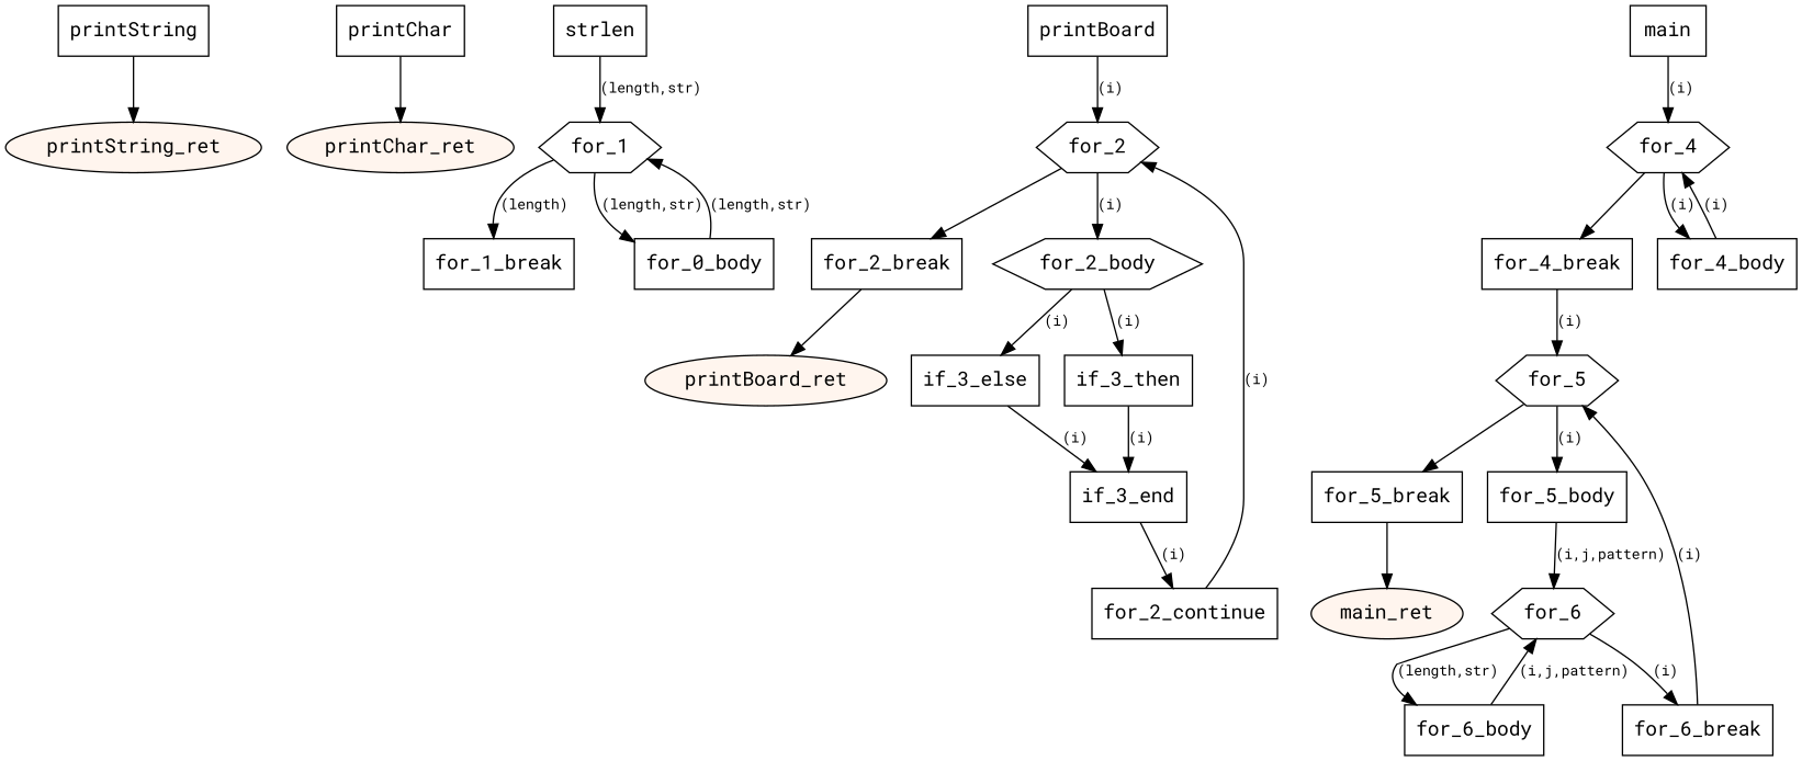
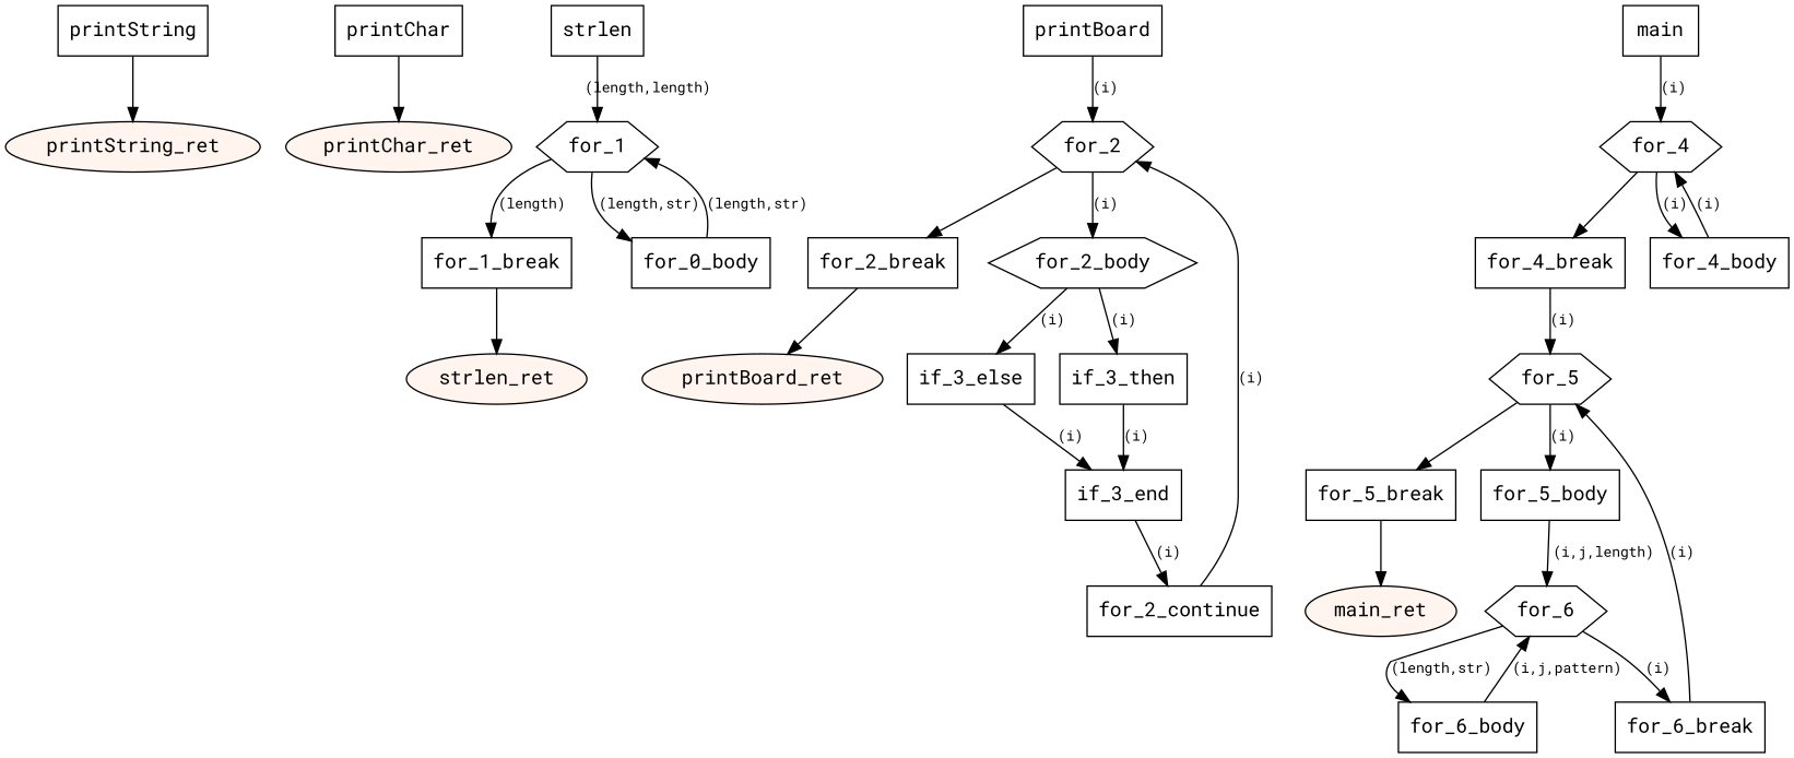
  digraph {
    fontname="Roboto Mono"
    node [fontname="Roboto Mono" shape=box]
    edge [fontname="Roboto Mono" fontsize="10pt"]
    n1 [label=printString]
    n2 [fillcolor="#fff5ee" label=printString_ret shape=oval style=filled]
    n3 [label=printChar]
    n4 [fillcolor="#fff5ee" label=printChar_ret shape=oval style=filled]
    n5 [label=strlen]
    n6 [label=for_1 shape=hexagon]
    n7 [label=for_1_break]
    n8 [label=for_0_body]
+   n9 [fillcolor="#fff5ee" label=strlen_ret shape=oval style=filled]
    n10 [label=printBoard]
    n11 [label=for_2 shape=hexagon]
    n12 [label=for_2_break]
    n13 [label=for_2_body shape=hexagon]
    n14 [fillcolor="#fff5ee" label=printBoard_ret shape=oval style=filled]
    n15 [label=if_3_else]
    n16 [label=if_3_then]
    n17 [label=if_3_end]
    n18 [label=for_2_continue]
    n19 [label=main]
    n20 [label=for_4 shape=hexagon]
    n21 [label=for_4_break]
    n22 [label=for_4_body]
    n23 [label=for_5 shape=hexagon]
    n24 [label=for_5_break]
    n25 [label=for_5_body]
    n26 [fillcolor="#fff5ee" label=main_ret shape=oval style=filled]
    n27 [label=for_6 shape=hexagon]
    n28 [label=for_6_break]
    n29 [label=for_6_body]
    subgraph sub_1 {
      n1
      n2
    }
    subgraph sub_2 {
      n3
      n4
    }
    subgraph sub_3 {
      n5
      n6
      n7
      n8
+     n9
    }
    subgraph sub_4 {
      n10
      n11
      n12
      n13
      n14
      n15
      n16
      n17
      n18
    }
    subgraph sub_5 {
      n19
      n20
      n21
      n22
      n23
      n24
      n25
      n26
      n27
      n28
      n29
    }
    n1 -> n2
    n3 -> n4
-   n5 -> n6 [label="(length,str)"]
+   n5 -> n6 [label="(length,length)"]
    n6 -> n7 [label="(length)"]
    n6 -> n8 [label="(length,str)"]
+   n7 -> n9
    n8 -> n6 [label="(length,str)"]
    n10 -> n11 [label="(i)"]
    n11 -> n12
    n11 -> n13 [label="(i)"]
    n12 -> n14
    n13 -> n15 [label="(i)"]
    n13 -> n16 [label="(i)"]
    n15 -> n17 [label="(i)"]
    n16 -> n17 [label="(i)"]
    n17 -> n18 [label="(i)"]
    n18 -> n11 [label="(i)"]
    n19 -> n20 [label="(i)"]
    n20 -> n21
    n20 -> n22 [label="(i)"]
    n21 -> n23 [label="(i)"]
    n22 -> n20 [label="(i)"]
    n23 -> n24
    n23 -> n25 [label="(i)"]
    n24 -> n26
-   n25 -> n27 [label="(i,j,pattern)"]
+   n25 -> n27 [label="(i,j,length)"]
    n27 -> n28 [label="(i)"]
    n27 -> n29 [label="(length,str)"]
    n28 -> n23 [label="(i)"]
    n29 -> n27 [label="(i,j,pattern)"]
  }
